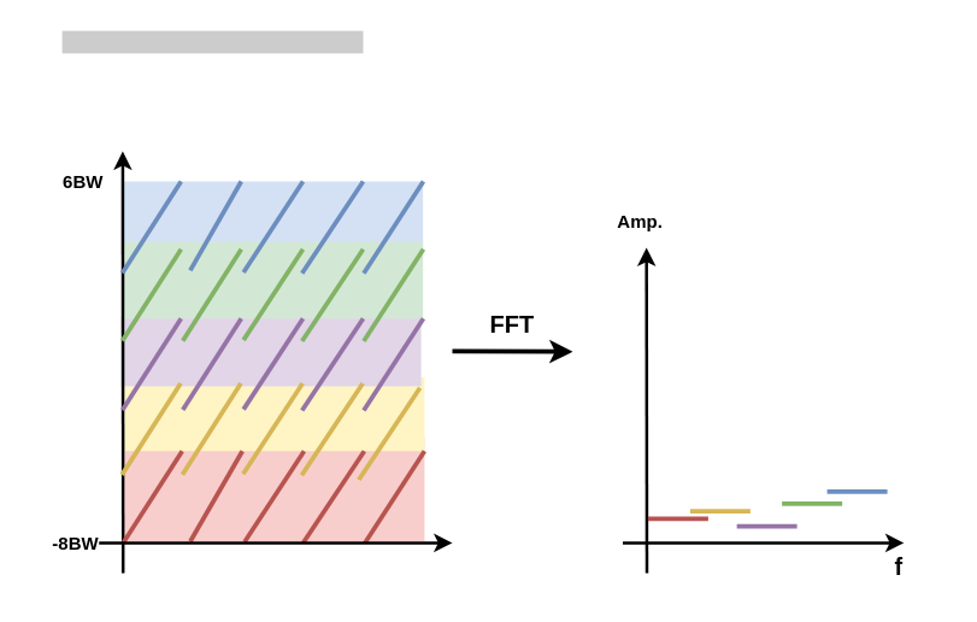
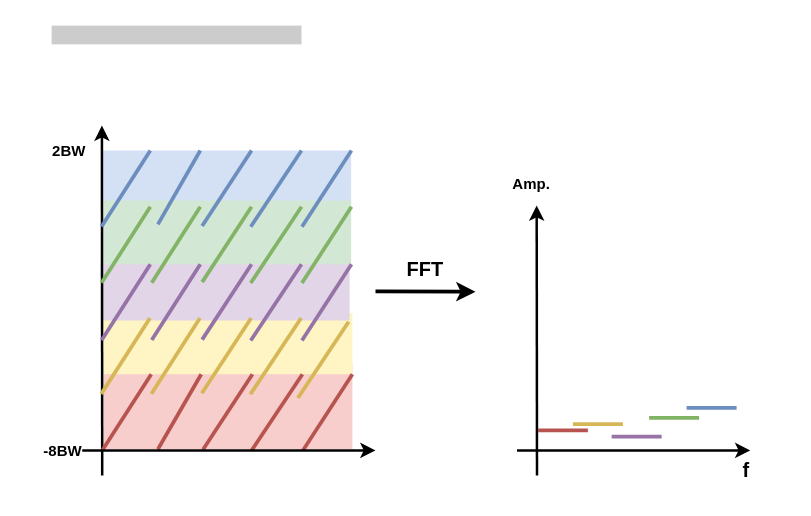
  <mxCell id="0" />
  <mxCell id="1" parent="0" />
- <mxCell id="2" value="&lt;b&gt;6BW&lt;/b&gt;" style="text;strokeColor=none;align=center;fillColor=none;html=1;verticalAlign=middle;whiteSpace=wrap;rounded=0;" vertex="1" parent="1"><mxGeometry x="24.75" y="105.5" width="60" height="30" as="geometry" /></mxCell>
+ <mxCell id="2" value="&lt;b&gt;2BW&lt;/b&gt;" style="text;strokeColor=none;align=center;fillColor=none;html=1;verticalAlign=middle;whiteSpace=wrap;rounded=0;" vertex="1" parent="1"><mxGeometry x="24.75" y="105.5" width="60" height="30" as="geometry" /></mxCell>
  <mxCell id="3" value="" style="rounded=0;whiteSpace=wrap;html=1;fillColor=#F8CECC;strokeColor=none;container=0;" vertex="1" parent="1"><mxGeometry x="82.25" y="290" width="199.25" height="69" as="geometry" /></mxCell>
  <mxCell id="4" value="" style="rounded=0;whiteSpace=wrap;html=1;fillColor=#FFF4C3;strokeColor=none;container=0;" vertex="1" parent="1"><mxGeometry x="82.25" y="250" width="199.25" height="49" as="geometry" /></mxCell>
  <mxCell id="5" value="" style="rounded=0;whiteSpace=wrap;html=1;fillColor=#E1D5E7;strokeColor=none;container=0;" vertex="1" parent="1"><mxGeometry x="80" y="210" width="199.25" height="46" as="geometry" /></mxCell>
  <mxCell id="6" value="" style="rounded=0;whiteSpace=wrap;html=1;fillColor=#D4E1F5;strokeColor=none;container=0;" vertex="1" parent="1"><mxGeometry x="81.252" y="120" width="199.25" height="46" as="geometry" /></mxCell>
  <mxCell id="7" value="" style="rounded=0;whiteSpace=wrap;html=1;fillColor=#D3E8D4;strokeColor=none;container=0;" vertex="1" parent="1"><mxGeometry x="81.25" y="160" width="199.25" height="51" as="geometry" /></mxCell>
  <mxCell id="8" value="" style="endArrow=none;html=1;rounded=0;strokeWidth=3;strokeColor=#d6b656;fillColor=#fff2cc;" edge="1" parent="1"><mxGeometry width="50" height="50" relative="1" as="geometry"><mxPoint x="237.87" y="318" as="sourcePoint" /><mxPoint x="278.5" y="257" as="targetPoint" /></mxGeometry></mxCell>
  <mxCell id="9" value="" style="endArrow=classic;html=1;rounded=0;strokeWidth=2;" edge="1" parent="1"><mxGeometry width="50" height="50" relative="1" as="geometry"><mxPoint x="81.25" y="380" as="sourcePoint" /><mxPoint x="81" y="100" as="targetPoint" /></mxGeometry></mxCell>
  <mxCell id="10" value="" style="group;strokeColor=none;fillColor=#CCCCCC;fontColor=#ffffff;container=0;" vertex="1" connectable="0" parent="1"><mxGeometry x="40.75" y="20" width="200" height="15" as="geometry" /></mxCell>
  <mxCell id="11" value="" style="endArrow=none;html=1;rounded=0;strokeWidth=3;strokeColor=#6c8ebf;exitX=0.008;exitY=0.972;exitDx=0;exitDy=0;exitPerimeter=0;fillColor=#dae8fc;" edge="1" parent="1"><mxGeometry width="50" height="50" relative="1" as="geometry"><mxPoint x="80.752" y="180.76" as="sourcePoint" /><mxPoint x="119.75" y="120" as="targetPoint" /></mxGeometry></mxCell>
  <mxCell id="12" value="" style="endArrow=none;html=1;rounded=0;strokeWidth=3;strokeColor=#6c8ebf;exitX=0.127;exitY=0.984;exitDx=0;exitDy=0;exitPerimeter=0;fillColor=#dae8fc;" edge="1" parent="1"><mxGeometry width="50" height="50" relative="1" as="geometry"><mxPoint x="125.83" y="179.04" as="sourcePoint" /><mxPoint x="159.75" y="120" as="targetPoint" /></mxGeometry></mxCell>
  <mxCell id="13" value="" style="endArrow=none;html=1;rounded=0;strokeWidth=3;strokeColor=#6c8ebf;exitX=0.264;exitY=0.979;exitDx=0;exitDy=0;exitPerimeter=0;fillColor=#dae8fc;" edge="1" parent="1"><mxGeometry width="50" height="50" relative="1" as="geometry"><mxPoint x="161.226" y="180.32" as="sourcePoint" /><mxPoint x="200.75" y="120" as="targetPoint" /></mxGeometry></mxCell>
  <mxCell id="14" value="" style="endArrow=none;html=1;rounded=0;strokeWidth=3;strokeColor=#6c8ebf;fillColor=#dae8fc;" edge="1" parent="1"><mxGeometry width="50" height="50" relative="1" as="geometry"><mxPoint x="200.12" y="181" as="sourcePoint" /><mxPoint x="240.75" y="120" as="targetPoint" /></mxGeometry></mxCell>
  <mxCell id="15" value="" style="endArrow=none;html=1;rounded=0;strokeWidth=3;strokeColor=#6c8ebf;fillColor=#dae8fc;" edge="1" parent="1"><mxGeometry width="50" height="50" relative="1" as="geometry"><mxPoint x="241.12" y="181" as="sourcePoint" /><mxPoint x="280.75" y="120" as="targetPoint" /></mxGeometry></mxCell>
  <mxCell id="16" value="" style="endArrow=none;html=1;rounded=0;strokeWidth=3;strokeColor=#82b366;exitX=0.008;exitY=0.972;exitDx=0;exitDy=0;exitPerimeter=0;fillColor=#d5e8d4;" edge="1" parent="1"><mxGeometry width="50" height="50" relative="1" as="geometry"><mxPoint x="80.752" y="225.76" as="sourcePoint" /><mxPoint x="119.75" y="165" as="targetPoint" /></mxGeometry></mxCell>
  <mxCell id="17" value="" style="endArrow=none;html=1;rounded=0;strokeWidth=3;strokeColor=#82b366;exitX=0.127;exitY=0.984;exitDx=0;exitDy=0;exitPerimeter=0;fillColor=#d5e8d4;" edge="1" parent="1"><mxGeometry width="50" height="50" relative="1" as="geometry"><mxPoint x="120.903" y="225.72" as="sourcePoint" /><mxPoint x="159.75" y="165" as="targetPoint" /></mxGeometry></mxCell>
  <mxCell id="18" value="" style="endArrow=none;html=1;rounded=0;strokeWidth=3;strokeColor=#82b366;exitX=0.264;exitY=0.979;exitDx=0;exitDy=0;exitPerimeter=0;fillColor=#d5e8d4;" edge="1" parent="1"><mxGeometry width="50" height="50" relative="1" as="geometry"><mxPoint x="161.226" y="225.32" as="sourcePoint" /><mxPoint x="200.75" y="165" as="targetPoint" /></mxGeometry></mxCell>
  <mxCell id="19" value="" style="endArrow=none;html=1;rounded=0;strokeWidth=3;strokeColor=#82b366;fillColor=#d5e8d4;" edge="1" parent="1"><mxGeometry width="50" height="50" relative="1" as="geometry"><mxPoint x="200.12" y="226" as="sourcePoint" /><mxPoint x="240.75" y="165" as="targetPoint" /></mxGeometry></mxCell>
  <mxCell id="20" value="" style="endArrow=none;html=1;rounded=0;strokeWidth=3;strokeColor=#82b366;fillColor=#d5e8d4;" edge="1" parent="1"><mxGeometry width="50" height="50" relative="1" as="geometry"><mxPoint x="241.12" y="226" as="sourcePoint" /><mxPoint x="280.75" y="165" as="targetPoint" /></mxGeometry></mxCell>
  <mxCell id="21" value="" style="endArrow=none;html=1;rounded=0;strokeWidth=3;strokeColor=#9673a6;exitX=0.008;exitY=0.972;exitDx=0;exitDy=0;exitPerimeter=0;fillColor=#e1d5e7;" edge="1" parent="1"><mxGeometry width="50" height="50" relative="1" as="geometry"><mxPoint x="80.752" y="271.76" as="sourcePoint" /><mxPoint x="119.75" y="211" as="targetPoint" /></mxGeometry></mxCell>
  <mxCell id="22" value="" style="endArrow=none;html=1;rounded=0;strokeWidth=3;strokeColor=#9673a6;exitX=0.127;exitY=0.984;exitDx=0;exitDy=0;exitPerimeter=0;fillColor=#e1d5e7;" edge="1" parent="1"><mxGeometry width="50" height="50" relative="1" as="geometry"><mxPoint x="120.903" y="271.72" as="sourcePoint" /><mxPoint x="159.75" y="211" as="targetPoint" /></mxGeometry></mxCell>
  <mxCell id="23" value="" style="endArrow=none;html=1;rounded=0;strokeWidth=3;strokeColor=#9673a6;exitX=0.264;exitY=0.979;exitDx=0;exitDy=0;exitPerimeter=0;fillColor=#e1d5e7;" edge="1" parent="1"><mxGeometry width="50" height="50" relative="1" as="geometry"><mxPoint x="161.226" y="271.32" as="sourcePoint" /><mxPoint x="200.75" y="211" as="targetPoint" /></mxGeometry></mxCell>
  <mxCell id="24" value="" style="endArrow=none;html=1;rounded=0;strokeWidth=3;strokeColor=#9673a6;fillColor=#e1d5e7;" edge="1" parent="1"><mxGeometry width="50" height="50" relative="1" as="geometry"><mxPoint x="200.12" y="272" as="sourcePoint" /><mxPoint x="240.75" y="211" as="targetPoint" /></mxGeometry></mxCell>
  <mxCell id="25" value="" style="endArrow=none;html=1;rounded=0;strokeWidth=3;strokeColor=#9673a6;fillColor=#e1d5e7;" edge="1" parent="1"><mxGeometry width="50" height="50" relative="1" as="geometry"><mxPoint x="241.12" y="272" as="sourcePoint" /><mxPoint x="280.75" y="211" as="targetPoint" /></mxGeometry></mxCell>
  <mxCell id="26" value="" style="endArrow=none;html=1;rounded=0;strokeWidth=3;strokeColor=#d6b656;exitX=0.008;exitY=0.972;exitDx=0;exitDy=0;exitPerimeter=0;fillColor=#fff2cc;" edge="1" parent="1"><mxGeometry width="50" height="50" relative="1" as="geometry"><mxPoint x="80.502" y="314.76" as="sourcePoint" /><mxPoint x="119.5" y="254" as="targetPoint" /></mxGeometry></mxCell>
  <mxCell id="27" value="" style="endArrow=none;html=1;rounded=0;strokeWidth=3;strokeColor=#d6b656;exitX=0.127;exitY=0.984;exitDx=0;exitDy=0;exitPerimeter=0;fillColor=#fff2cc;" edge="1" parent="1"><mxGeometry width="50" height="50" relative="1" as="geometry"><mxPoint x="120.653" y="314.72" as="sourcePoint" /><mxPoint x="159.5" y="254" as="targetPoint" /></mxGeometry></mxCell>
  <mxCell id="28" value="" style="endArrow=none;html=1;rounded=0;strokeWidth=3;strokeColor=#d6b656;exitX=0.264;exitY=0.979;exitDx=0;exitDy=0;exitPerimeter=0;fillColor=#fff2cc;" edge="1" parent="1"><mxGeometry width="50" height="50" relative="1" as="geometry"><mxPoint x="160.976" y="314.32" as="sourcePoint" /><mxPoint x="200.5" y="254" as="targetPoint" /></mxGeometry></mxCell>
  <mxCell id="29" value="" style="endArrow=none;html=1;rounded=0;strokeWidth=3;strokeColor=#d6b656;fillColor=#fff2cc;" edge="1" parent="1"><mxGeometry width="50" height="50" relative="1" as="geometry"><mxPoint x="199.87" y="315" as="sourcePoint" /><mxPoint x="240.5" y="254" as="targetPoint" /></mxGeometry></mxCell>
  <mxCell id="30" value="" style="endArrow=none;html=1;rounded=0;strokeWidth=3;strokeColor=#b85450;exitX=0.008;exitY=0.972;exitDx=0;exitDy=0;exitPerimeter=0;fillColor=#f8cecc;" edge="1" parent="1"><mxGeometry width="50" height="50" relative="1" as="geometry"><mxPoint x="81.502" y="359.76" as="sourcePoint" /><mxPoint x="120.5" y="299" as="targetPoint" /></mxGeometry></mxCell>
  <mxCell id="31" value="" style="endArrow=none;html=1;rounded=0;strokeWidth=3;strokeColor=#b85450;exitX=0.127;exitY=0.984;exitDx=0;exitDy=0;exitPerimeter=0;fillColor=#f8cecc;" edge="1" parent="1"><mxGeometry width="50" height="50" relative="1" as="geometry"><mxPoint x="125.83" y="359.04" as="sourcePoint" /><mxPoint x="160.5" y="299" as="targetPoint" /></mxGeometry></mxCell>
  <mxCell id="32" value="" style="endArrow=none;html=1;rounded=0;strokeWidth=3;strokeColor=#b85450;exitX=0.264;exitY=0.979;exitDx=0;exitDy=0;exitPerimeter=0;fillColor=#f8cecc;" edge="1" parent="1"><mxGeometry width="50" height="50" relative="1" as="geometry"><mxPoint x="161.976" y="359.32" as="sourcePoint" /><mxPoint x="201.5" y="299" as="targetPoint" /></mxGeometry></mxCell>
  <mxCell id="33" value="" style="endArrow=none;html=1;rounded=0;strokeWidth=3;strokeColor=#b85450;fillColor=#f8cecc;" edge="1" parent="1"><mxGeometry width="50" height="50" relative="1" as="geometry"><mxPoint x="200.87" y="360" as="sourcePoint" /><mxPoint x="241.5" y="299" as="targetPoint" /></mxGeometry></mxCell>
  <mxCell id="34" value="" style="endArrow=none;html=1;rounded=0;strokeWidth=3;strokeColor=#b85450;fillColor=#f8cecc;" edge="1" parent="1"><mxGeometry width="50" height="50" relative="1" as="geometry"><mxPoint x="241.87" y="360" as="sourcePoint" /><mxPoint x="281.5" y="299" as="targetPoint" /></mxGeometry></mxCell>
  <mxCell id="35" value="" style="endArrow=none;html=1;rounded=0;strokeWidth=3;strokeColor=#6c8ebf;exitX=0.127;exitY=0.984;exitDx=0;exitDy=0;exitPerimeter=0;fillColor=#dae8fc;" edge="1" parent="1"><mxGeometry width="50" height="50" relative="1" as="geometry"><mxPoint x="120.903" y="180.72" as="sourcePoint" /><mxPoint x="121.368" y="180" as="targetPoint" /></mxGeometry></mxCell>
  <mxCell id="36" value="" style="endArrow=none;html=1;rounded=0;strokeWidth=3;strokeColor=#b85450;exitX=0.127;exitY=0.984;exitDx=0;exitDy=0;exitPerimeter=0;fillColor=#f8cecc;" edge="1" parent="1"><mxGeometry width="50" height="50" relative="1" as="geometry"><mxPoint x="121.653" y="359.72" as="sourcePoint" /><mxPoint x="121.473" y="360" as="targetPoint" /></mxGeometry></mxCell>
  <mxCell id="37" value="" style="endArrow=classic;html=1;rounded=0;strokeWidth=2;" edge="1" parent="1"><mxGeometry width="50" height="50" relative="1" as="geometry"><mxPoint x="65.25" y="360" as="sourcePoint" /><mxPoint x="300" y="360" as="targetPoint" /></mxGeometry></mxCell>
  <mxCell id="38" value="&lt;b&gt;-8BW&lt;/b&gt;" style="text;strokeColor=none;align=center;fillColor=none;html=1;verticalAlign=middle;whiteSpace=wrap;rounded=0;" vertex="1" parent="1"><mxGeometry x="20" y="346" width="60" height="30" as="geometry" /></mxCell>
  <mxCell id="39" value="" style="endArrow=classic;html=1;rounded=0;strokeWidth=3;" edge="1" parent="1"><mxGeometry width="50" height="50" relative="1" as="geometry"><mxPoint x="300" y="232.71" as="sourcePoint" /><mxPoint x="380" y="233" as="targetPoint" /></mxGeometry></mxCell>
  <mxCell id="40" value="&lt;b&gt;&lt;font style=&quot;font-size: 16px;&quot;&gt;FFT&lt;/font&gt;&lt;/b&gt;" style="text;strokeColor=none;align=center;fillColor=none;html=1;verticalAlign=middle;whiteSpace=wrap;rounded=0;" vertex="1" parent="1"><mxGeometry x="310" y="200" width="60" height="30" as="geometry" /></mxCell>
  <mxCell id="41" value="" style="endArrow=classic;html=1;rounded=0;strokeWidth=2;" edge="1" parent="1"><mxGeometry width="50" height="50" relative="1" as="geometry"><mxPoint x="429.25" y="380" as="sourcePoint" /><mxPoint x="429" y="164" as="targetPoint" /></mxGeometry></mxCell>
  <mxCell id="42" value="" style="endArrow=classic;html=1;rounded=0;strokeWidth=2;" edge="1" parent="1"><mxGeometry width="50" height="50" relative="1" as="geometry"><mxPoint x="413.25" y="360" as="sourcePoint" /><mxPoint x="600" y="360" as="targetPoint" /></mxGeometry></mxCell>
  <mxCell id="43" value="&lt;font face=&quot;Helvetica&quot;&gt;&lt;b&gt;Amp.&lt;/b&gt;&lt;/font&gt;" style="text;strokeColor=none;align=center;fillColor=none;html=1;verticalAlign=middle;whiteSpace=wrap;rounded=0;" vertex="1" parent="1"><mxGeometry x="395" y="132" width="60" height="30" as="geometry" /></mxCell>
  <mxCell id="44" value="&lt;font face=&quot;Helvetica&quot; style=&quot;font-size: 16px;&quot;&gt;&lt;b&gt;f&lt;/b&gt;&lt;/font&gt;" style="text;strokeColor=none;align=center;fillColor=none;html=1;verticalAlign=middle;whiteSpace=wrap;rounded=0;" vertex="1" parent="1"><mxGeometry x="567" y="361" width="60" height="30" as="geometry" /></mxCell>
  <mxCell id="45" value="" style="endArrow=none;html=1;rounded=0;strokeWidth=3;strokeColor=#b85450;exitX=0.008;exitY=0.972;exitDx=0;exitDy=0;exitPerimeter=0;fillColor=#f8cecc;" edge="1" parent="1"><mxGeometry width="50" height="50" relative="1" as="geometry"><mxPoint x="430.002" y="344" as="sourcePoint" /><mxPoint x="470" y="344" as="targetPoint" /></mxGeometry></mxCell>
  <mxCell id="46" value="" style="endArrow=none;html=1;rounded=0;strokeWidth=3;strokeColor=#d6b656;exitX=0.008;exitY=0.972;exitDx=0;exitDy=0;exitPerimeter=0;fillColor=#f8cecc;" edge="1" parent="1"><mxGeometry width="50" height="50" relative="1" as="geometry"><mxPoint x="458.002" y="339" as="sourcePoint" /><mxPoint x="498" y="339" as="targetPoint" /></mxGeometry></mxCell>
  <mxCell id="47" value="" style="endArrow=none;html=1;rounded=0;strokeWidth=3;strokeColor=#9773a6;exitX=0.008;exitY=0.972;exitDx=0;exitDy=0;exitPerimeter=0;fillColor=#f8cecc;" edge="1" parent="1"><mxGeometry width="50" height="50" relative="1" as="geometry"><mxPoint x="489.002" y="349" as="sourcePoint" /><mxPoint x="529" y="349" as="targetPoint" /></mxGeometry></mxCell>
  <mxCell id="48" value="" style="endArrow=none;html=1;rounded=0;strokeWidth=3;strokeColor=#81b365;exitX=0.008;exitY=0.972;exitDx=0;exitDy=0;exitPerimeter=0;fillColor=#f8cecc;" edge="1" parent="1"><mxGeometry width="50" height="50" relative="1" as="geometry"><mxPoint x="519.002" y="334" as="sourcePoint" /><mxPoint x="559" y="334" as="targetPoint" /></mxGeometry></mxCell>
  <mxCell id="49" value="" style="endArrow=none;html=1;rounded=0;strokeWidth=3;strokeColor=#6c8ebf;exitX=0.008;exitY=0.972;exitDx=0;exitDy=0;exitPerimeter=0;fillColor=#f8cecc;" edge="1" parent="1"><mxGeometry width="50" height="50" relative="1" as="geometry"><mxPoint x="549.002" y="326" as="sourcePoint" /><mxPoint x="589" y="326" as="targetPoint" /></mxGeometry></mxCell>
